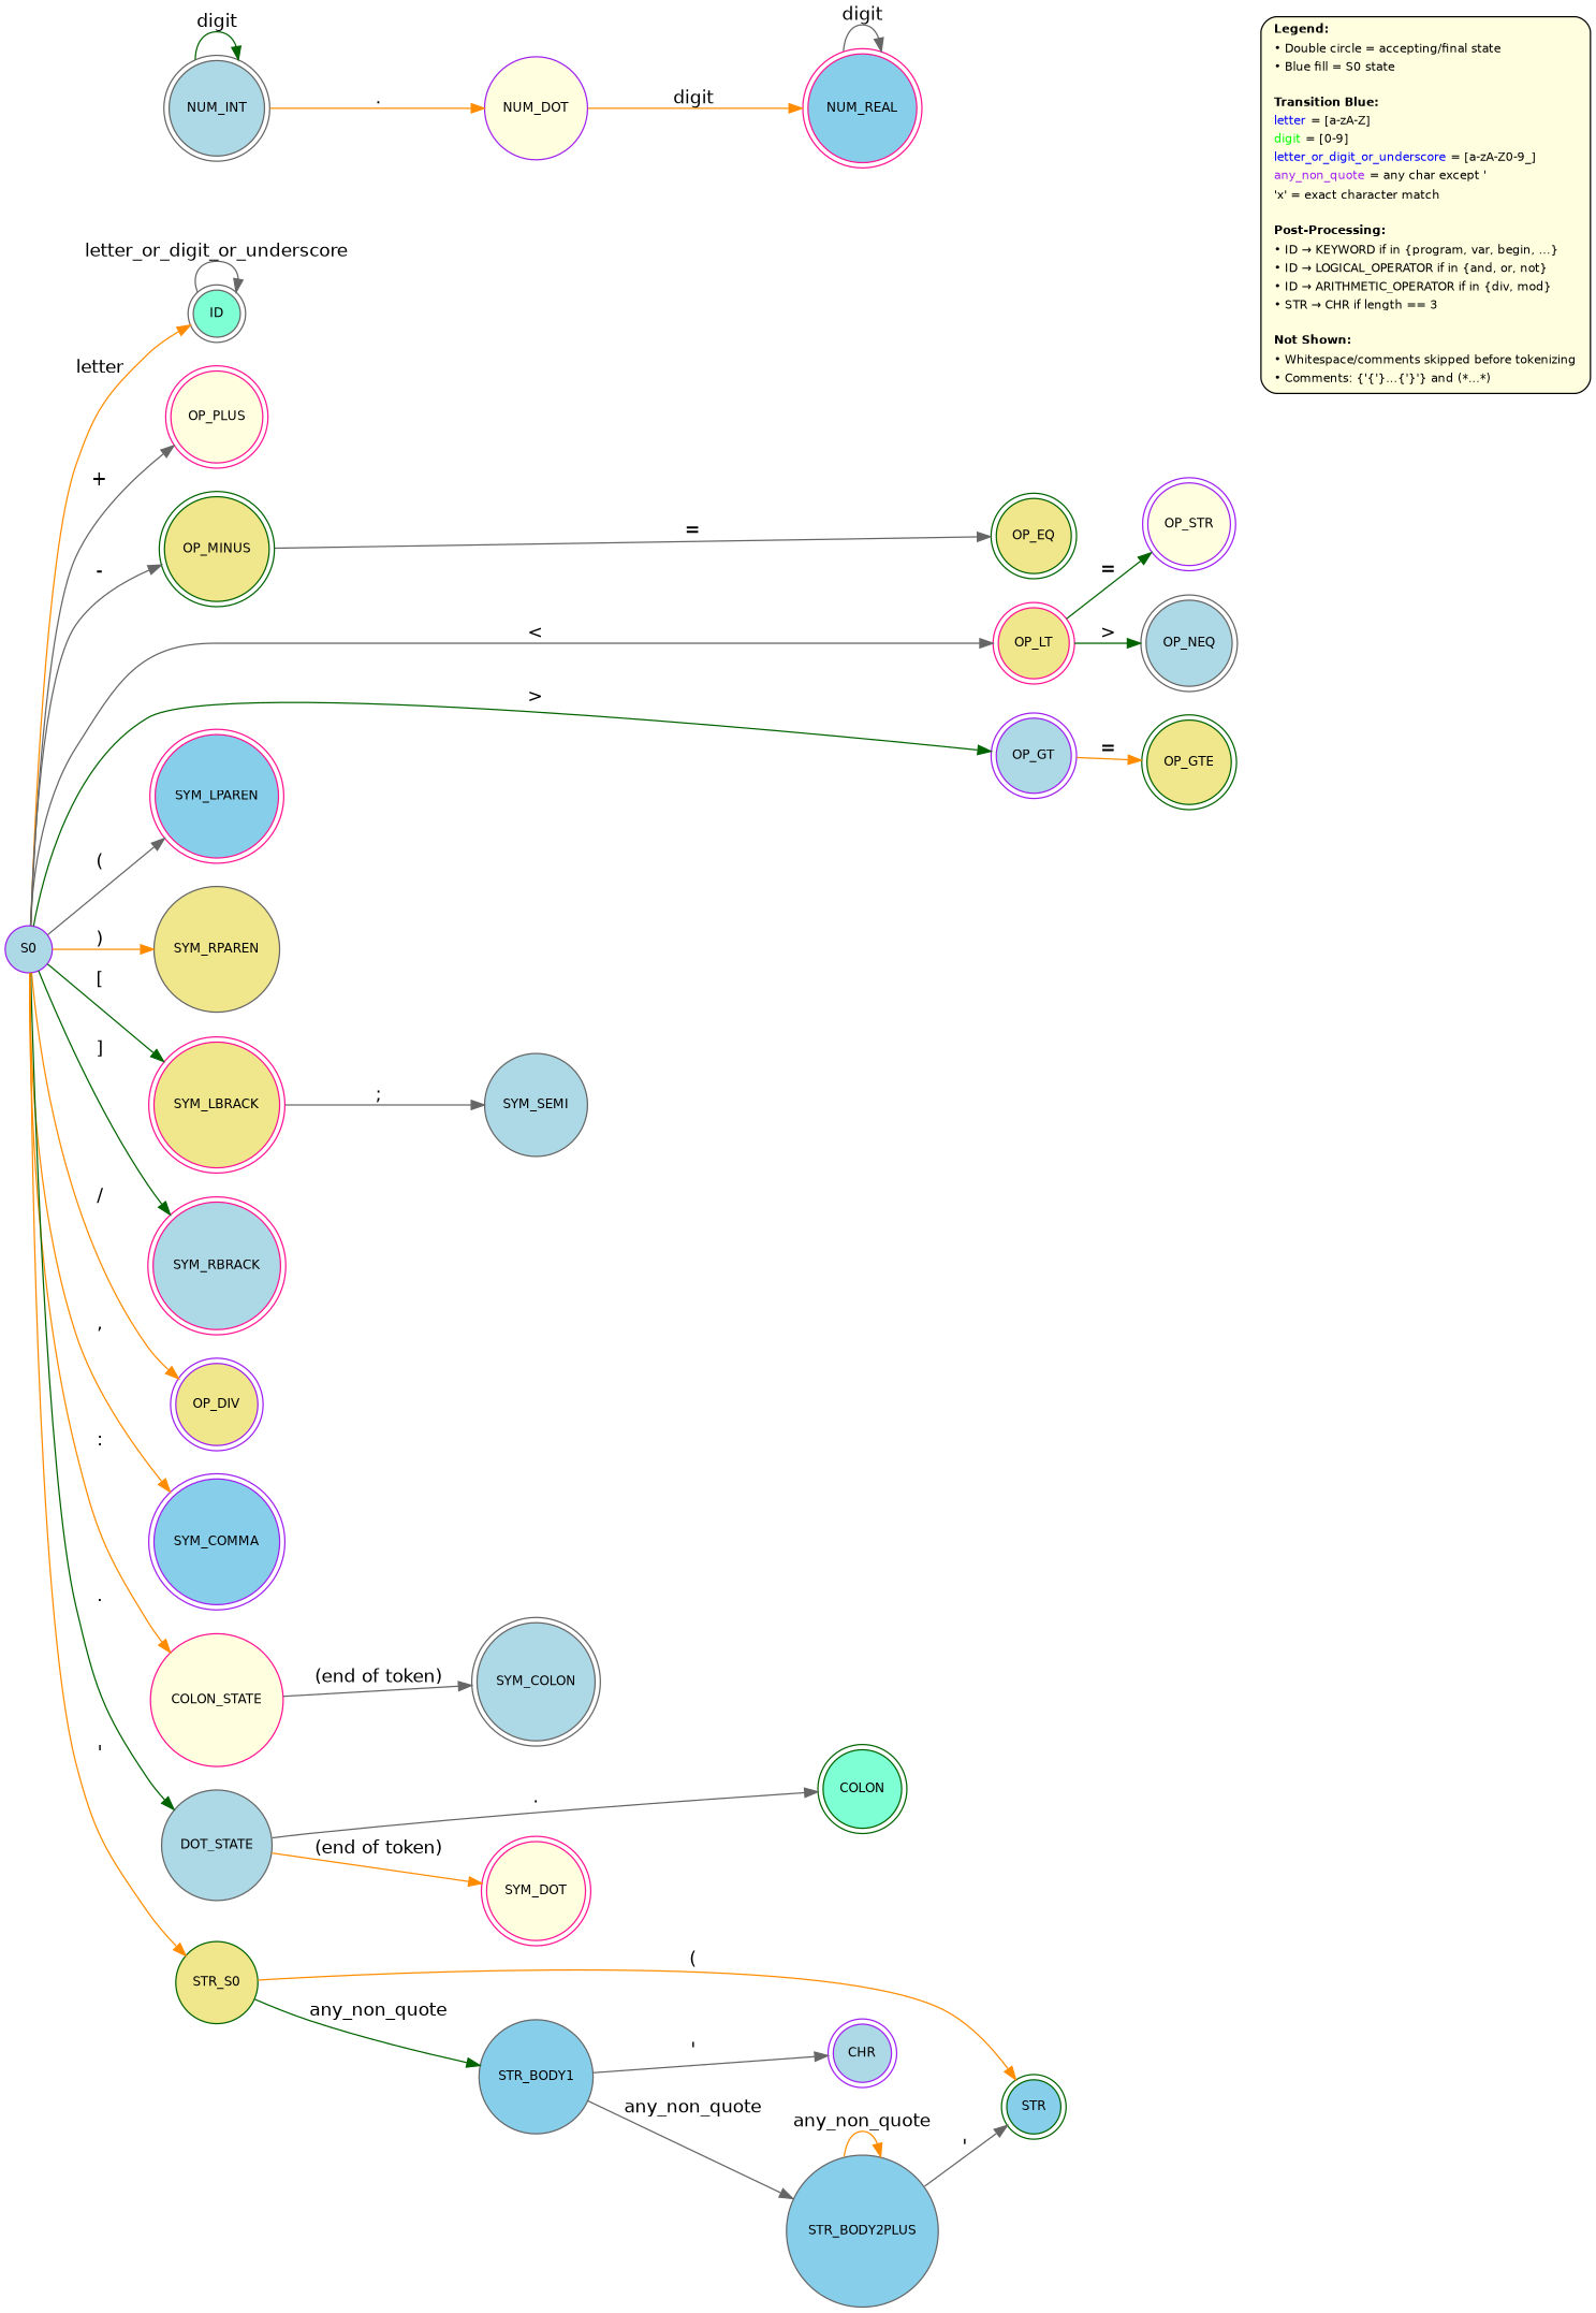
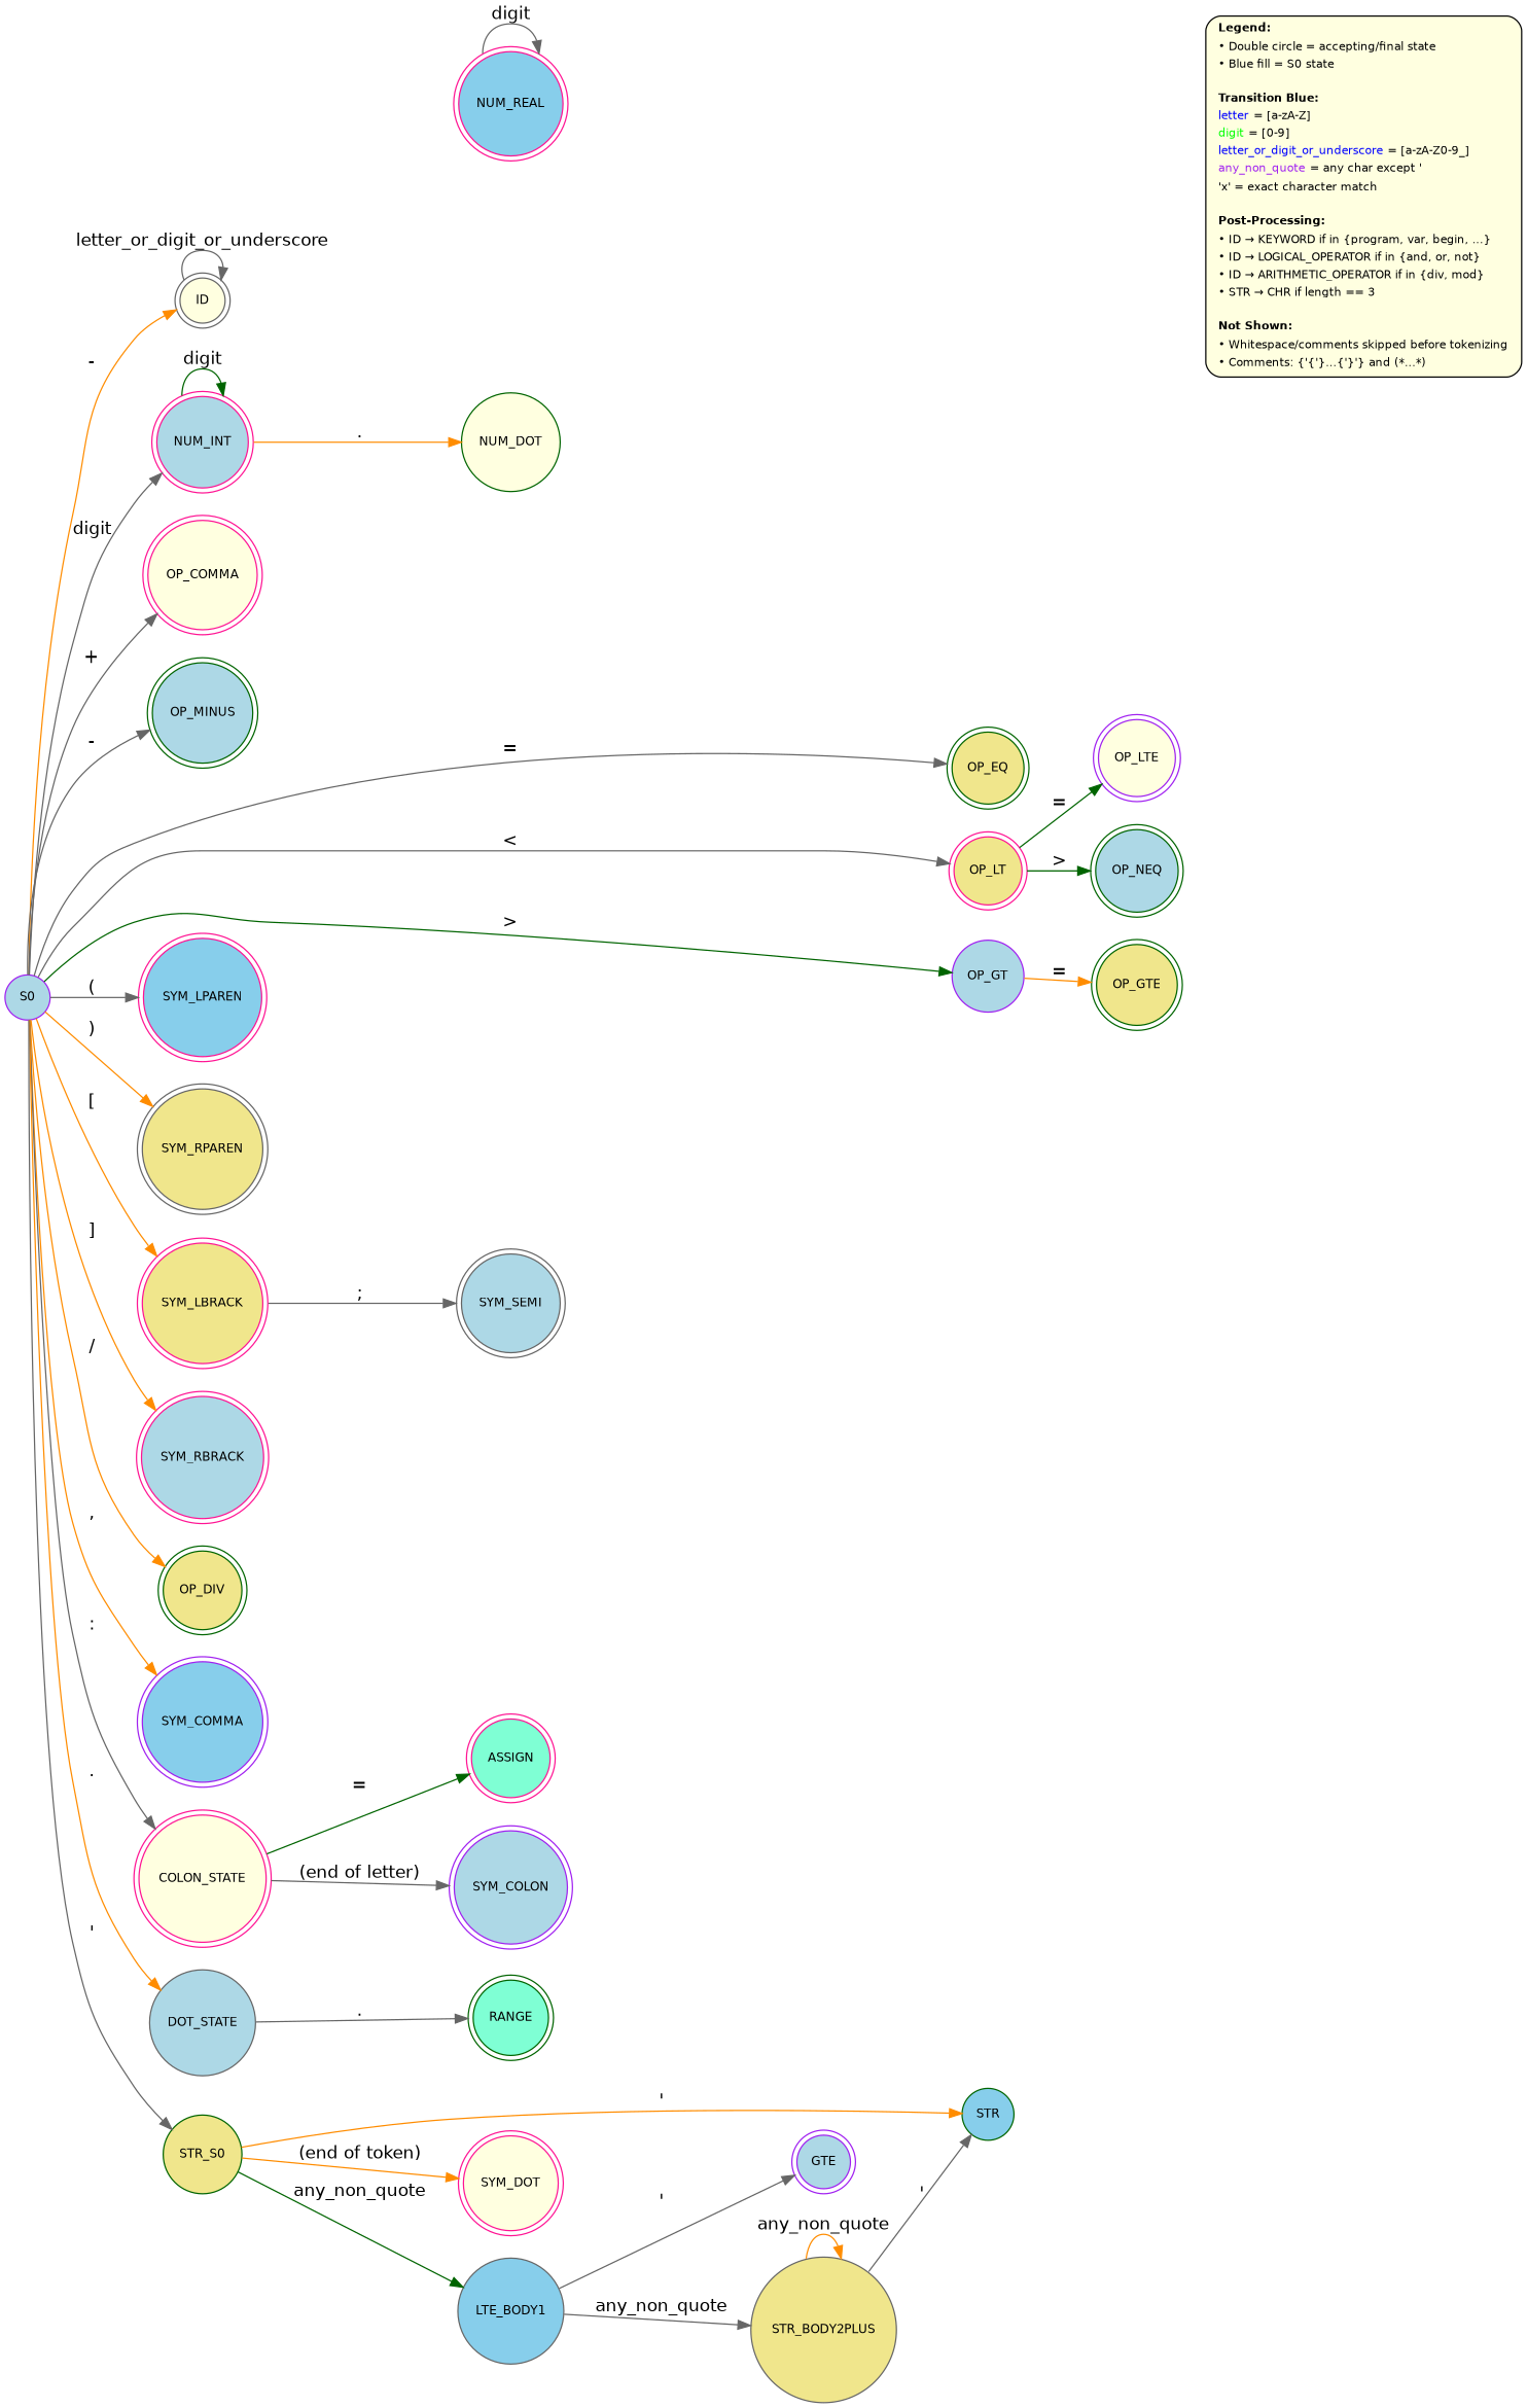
  digraph {
    fontname="DejaVu Sans"
    rankdir=LR
    node [fillcolor=lightblue fontname="DejaVu Sans" fontsize=10 shape=doublecircle style=filled color=deeppink]
    edge [color=gray40 fontname="DejaVu Sans"]
    n1 [fillcolor=lightyellow fontsize=9 label=< <table border="0" cellborder="0" cellspacing="0"> <tr><td align="left"><b>Legend:</b></td></tr> <tr><td align="left">• Double circle = accepting/final state</td></tr> <tr><td align="left">• Blue fill = S0 state</td></tr> <tr><td align="left"><br/></td></tr> <tr><td align="left"><b>Transition Blue:</b></td></tr> <tr><td align="left"><font color="blue">letter</font> = [a-zA-Z]</td></tr> <tr><td align="left"><font color="green">digit</font> = [0-9]</td></tr> <tr><td align="left"><font color="blue">letter_or_digit_or_underscore</font> = [a-zA-Z0-9_]</td></tr> <tr><td align="left"><font color="purple">any_non_quote</font> = any char except '</td></tr> <tr><td align="left">'x' = exact character match</td></tr> <tr><td align="left"><br/></td></tr> <tr><td align="left"><b>Post-Processing:</b></td></tr> <tr><td align="left">• ID → KEYWORD if in {program, var, begin, ...}</td></tr> <tr><td align="left">• ID → LOGICAL_OPERATOR if in {and, or, not}</td></tr> <tr><td align="left">• ID → ARITHMETIC_OPERATOR if in {div, mod}</td></tr> <tr><td align="left">• STR → CHR if length == 3</td></tr> <tr><td align="left"><br/></td></tr> <tr><td align="left"><b>Not Shown:</b></td></tr> <tr><td align="left">• Whitespace/comments skipped before tokenizing</td></tr> <tr><td align="left">• Comments: {'{'}...{'}'} and (*...*)</td></tr> </table>               > shape=box style="rounded,filled" color=""]
-   ID [color=gray40 fillcolor=aquamarine]
-   NUM_INT [color=gray40]
-   OP_PLUS [fillcolor=lightyellow]
-   OP_MINUS [color=darkgreen fillcolor=khaki]
+   ID [color=gray40 fillcolor=lightyellow]
+   NUM_INT
+   OP_PLUS [fillcolor=lightyellow label=OP_COMMA]
+   OP_MINUS [color=darkgreen]
    NUM_REAL [fillcolor=skyblue]
-   RANGE [color=darkgreen fillcolor=aquamarine label=COLON]
-   STR [color=darkgreen fillcolor=skyblue]
+   ASSIGN [fillcolor=aquamarine]
+   RANGE [color=darkgreen fillcolor=aquamarine]
+   STR [color=darkgreen fillcolor=skyblue shape=circle]
    OP_EQ [color=darkgreen fillcolor=khaki]
    OP_LT [fillcolor=khaki]
-   OP_GT [color=purple]
+   OP_GT [color=purple shape=circle]
    SYM_LPAREN [fillcolor=skyblue]
-   SYM_RPAREN [color=gray40 fillcolor=khaki shape=circle]
+   SYM_RPAREN [color=gray40 fillcolor=khaki]
    SYM_LBRACK [fillcolor=khaki]
    SYM_RBRACK
-   NUM_DOT [color=purple fillcolor=lightyellow shape=circle]
-   OP_LTE [color=purple fillcolor=lightyellow label=OP_STR]
-   OP_NEQ [color=gray40]
+   NUM_DOT [color=darkgreen fillcolor=lightyellow shape=circle]
+   OP_LTE [color=purple fillcolor=lightyellow]
+   OP_NEQ [color=darkgreen]
    OP_GTE [color=darkgreen fillcolor=khaki]
-   SYM_SEMI [color=gray40 shape=circle]
-   CHR [color=purple]
-   OP_DIV [color=purple fillcolor=khaki]
+   SYM_SEMI [color=gray40]
+   CHR [color=purple label=GTE]
+   OP_DIV [color=darkgreen fillcolor=khaki]
    SYM_COMMA [color=purple fillcolor=skyblue]
-   SYM_COLON [color=gray40]
+   SYM_COLON [color=purple]
    SYM_DOT [fillcolor=lightyellow]
    S0 [color=purple shape=circle]
-   COLON_STATE [fillcolor=lightyellow shape=circle]
+   COLON_STATE [fillcolor=lightyellow]
    DOT_STATE [color=gray40 shape=circle]
    STR_S0 [color=darkgreen fillcolor=khaki shape=circle]
-   STR_BODY1 [color=gray40 fillcolor=skyblue shape=circle]
-   STR_BODY2PLUS [color=gray40 fillcolor=skyblue shape=circle]
+   STR_BODY1 [color=gray40 fillcolor=skyblue shape=circle label=LTE_BODY1]
+   STR_BODY2PLUS [color=gray40 fillcolor=khaki shape=circle]
    subgraph sub_1 {
      rank=sink
      n1
    }
    subgraph sub_2 {
      rank=same
      ID
      NUM_INT
      OP_PLUS
      OP_MINUS
    }
    subgraph sub_3 {
      rank=same
      NUM_REAL
+     ASSIGN
      RANGE
    }
    subgraph sub_4 {
      rank=same
      STR
      OP_EQ
      OP_LT
      OP_GT
    }
    subgraph sub_5 {
      rank=same
      SYM_LPAREN
      SYM_RPAREN
      SYM_LBRACK
      SYM_RBRACK
    }
    ID -> ID [label=letter_or_digit_or_underscore]
    NUM_INT -> NUM_INT [color=darkgreen label=digit]
    NUM_INT -> NUM_DOT [color=darkorange label="."]
    NUM_REAL -> NUM_REAL [label=digit]
    OP_LT -> OP_LTE [color=darkgreen label="="]
    OP_LT -> OP_NEQ [color=darkgreen label=">"]
    OP_GT -> OP_GTE [color=darkorange label="="]
    SYM_LBRACK -> SYM_SEMI [label=";"]
-   NUM_DOT -> NUM_REAL [color=darkorange label=digit]
    S0 -> n1 [style=invis color=""]
-   S0 -> ID [color=darkorange label=letter]
+   S0 -> ID [color=darkorange label="-"]
+   S0 -> NUM_INT [label=digit]
    S0 -> OP_PLUS [label="+"]
    S0 -> OP_MINUS [label="-"]
-   OP_MINUS -> OP_EQ [label="="]
+   S0 -> OP_EQ [label="="]
    S0 -> OP_LT [label="<"]
    S0 -> OP_GT [color=darkgreen label=">"]
    S0 -> SYM_LPAREN [label="("]
    S0 -> SYM_RPAREN [color=darkorange label=")"]
-   S0 -> SYM_LBRACK [color=darkgreen label="["]
-   S0 -> SYM_RBRACK [color=darkgreen label="]"]
+   S0 -> SYM_LBRACK [color=darkorange label="["]
+   S0 -> SYM_RBRACK [color=darkorange label="]"]
    S0 -> OP_DIV [color=darkorange label="/"]
    S0 -> SYM_COMMA [color=darkorange label=","]
-   S0 -> COLON_STATE [color=darkorange label=":"]
-   S0 -> DOT_STATE [color=darkgreen label="."]
-   S0 -> STR_S0 [color=darkorange label="'"]
-   COLON_STATE -> SYM_COLON [label="(end of token)"]
+   S0 -> COLON_STATE [label=":"]
+   S0 -> DOT_STATE [color=darkorange label="."]
+   S0 -> STR_S0 [label="'"]
+   COLON_STATE -> ASSIGN [color=darkgreen label="="]
+   COLON_STATE -> SYM_COLON [label="(end of letter)"]
    DOT_STATE -> RANGE [label="."]
-   DOT_STATE -> SYM_DOT [color=darkorange label="(end of token)"]
-   STR_S0 -> STR [color=darkorange label="("]
+   STR_S0 -> SYM_DOT [color=darkorange label="(end of token)"]
+   STR_S0 -> STR [color=darkorange label="'"]
    STR_S0 -> STR_BODY1 [color=darkgreen label=any_non_quote]
    STR_BODY1 -> CHR [label="'"]
    STR_BODY1 -> STR_BODY2PLUS [label=any_non_quote]
    STR_BODY2PLUS -> STR [label="'"]
    STR_BODY2PLUS -> STR_BODY2PLUS [color=darkorange label=any_non_quote]
  }
